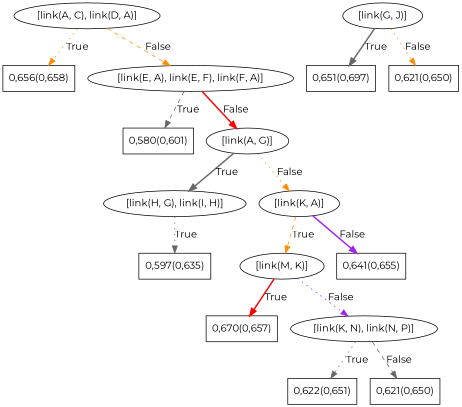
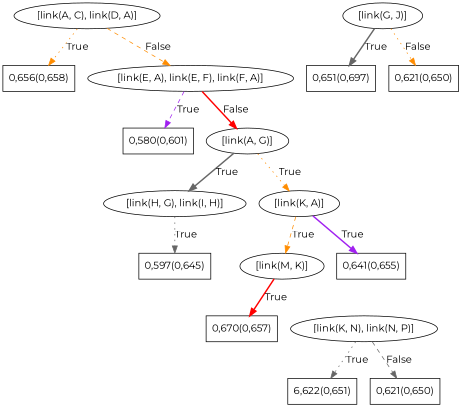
  digraph {
    fontname=Montserrat
    node [fontname=Montserrat shape=box]
    edge [color=gray40 fontname=Montserrat style=dotted]
    n1 [label="[link(A, C), link(D, A)]" shape=""]
    n2 [label="0,656(0,658)"]
    n3 [label="[link(E, A), link(E, F), link(F, A)]" shape=""]
    n4 [label="0,580(0,601)"]
    n5 [label="[link(A, G)]" shape=""]
    n6 [label="[link(H, G), link(I, H)]" shape=""]
    n7 [label="[link(K, A)]" shape=""]
-   n8 [label="0,597(0,635)"]
+   n8 [label="0,597(0,645)"]
    n9 [label="[link(M, K)]" shape=""]
    n10 [label="0,641(0,655)"]
    n11 [label="[link(G, J)]" shape=""]
    n12 [label="0,651(0,697)"]
    n13 [label="0,621(0,650)"]
    n14 [label="0,670(0,657)"]
    n15 [label="[link(K, N), link(N, P)]" shape=""]
-   n16 [label="0,622(0,651)"]
+   n16 [label="6,622(0,651)"]
    n17 [label="0,621(0,650)"]
    n1 -> n2 [color=darkorange label=True]
    n1 -> n3 [color=darkorange label=False style=dashed]
-   n3 -> n4 [label=True style=dashed]
+   n3 -> n4 [color=purple label=True style=dashed]
    n3 -> n5 [color=red label=False style=bold]
    n5 -> n6 [label=True style=bold]
-   n5 -> n7 [color=darkorange label=False]
+   n5 -> n7 [color=darkorange label=True]
    n6 -> n8 [label=True]
    n7 -> n9 [color=darkorange label=True style=dashed]
-   n7 -> n10 [color=purple label=False style=bold]
+   n7 -> n10 [color=purple label=True style=bold]
    n9 -> n14 [color=red label=True style=bold]
-   n9 -> n15 [color=purple label=False]
    n11 -> n12 [label=True style=bold]
    n11 -> n13 [color=darkorange label=False]
    n15 -> n16 [label=True]
    n15 -> n17 [label=False style=dashed]
  }
